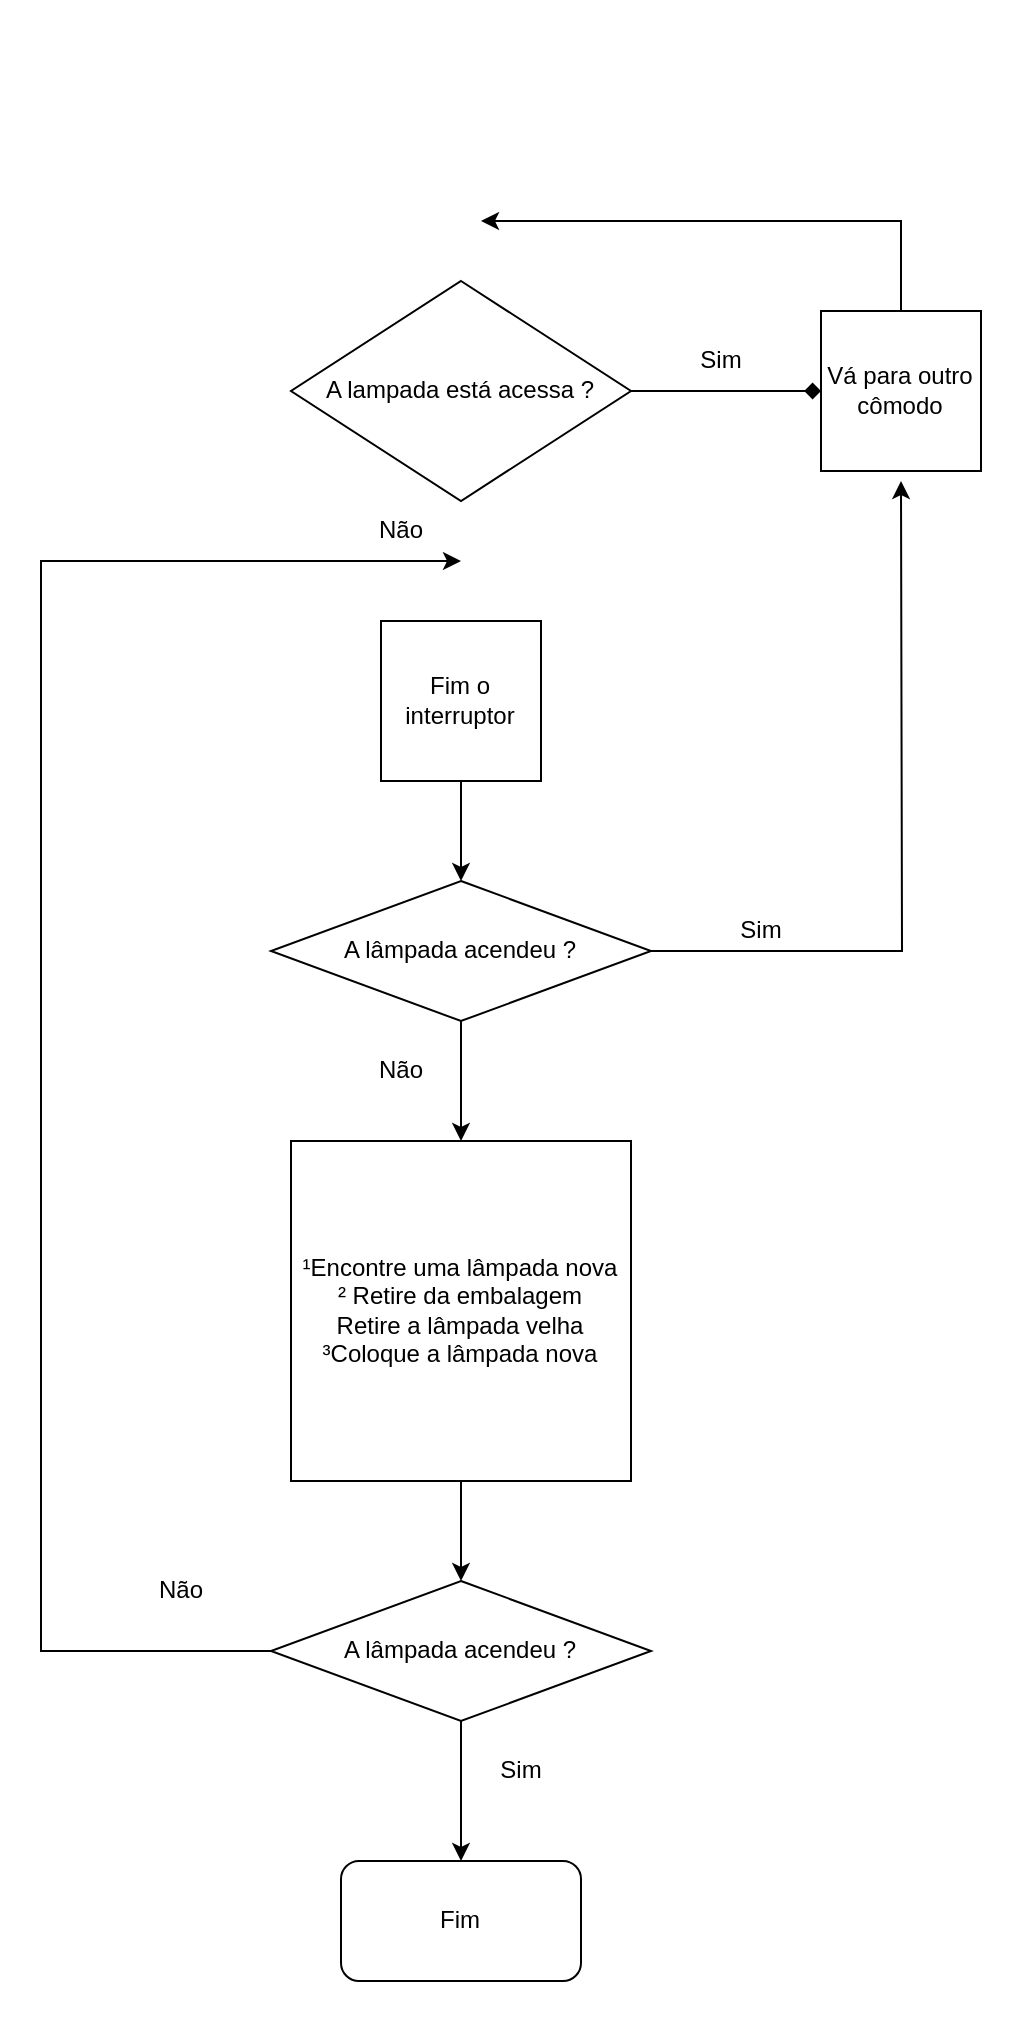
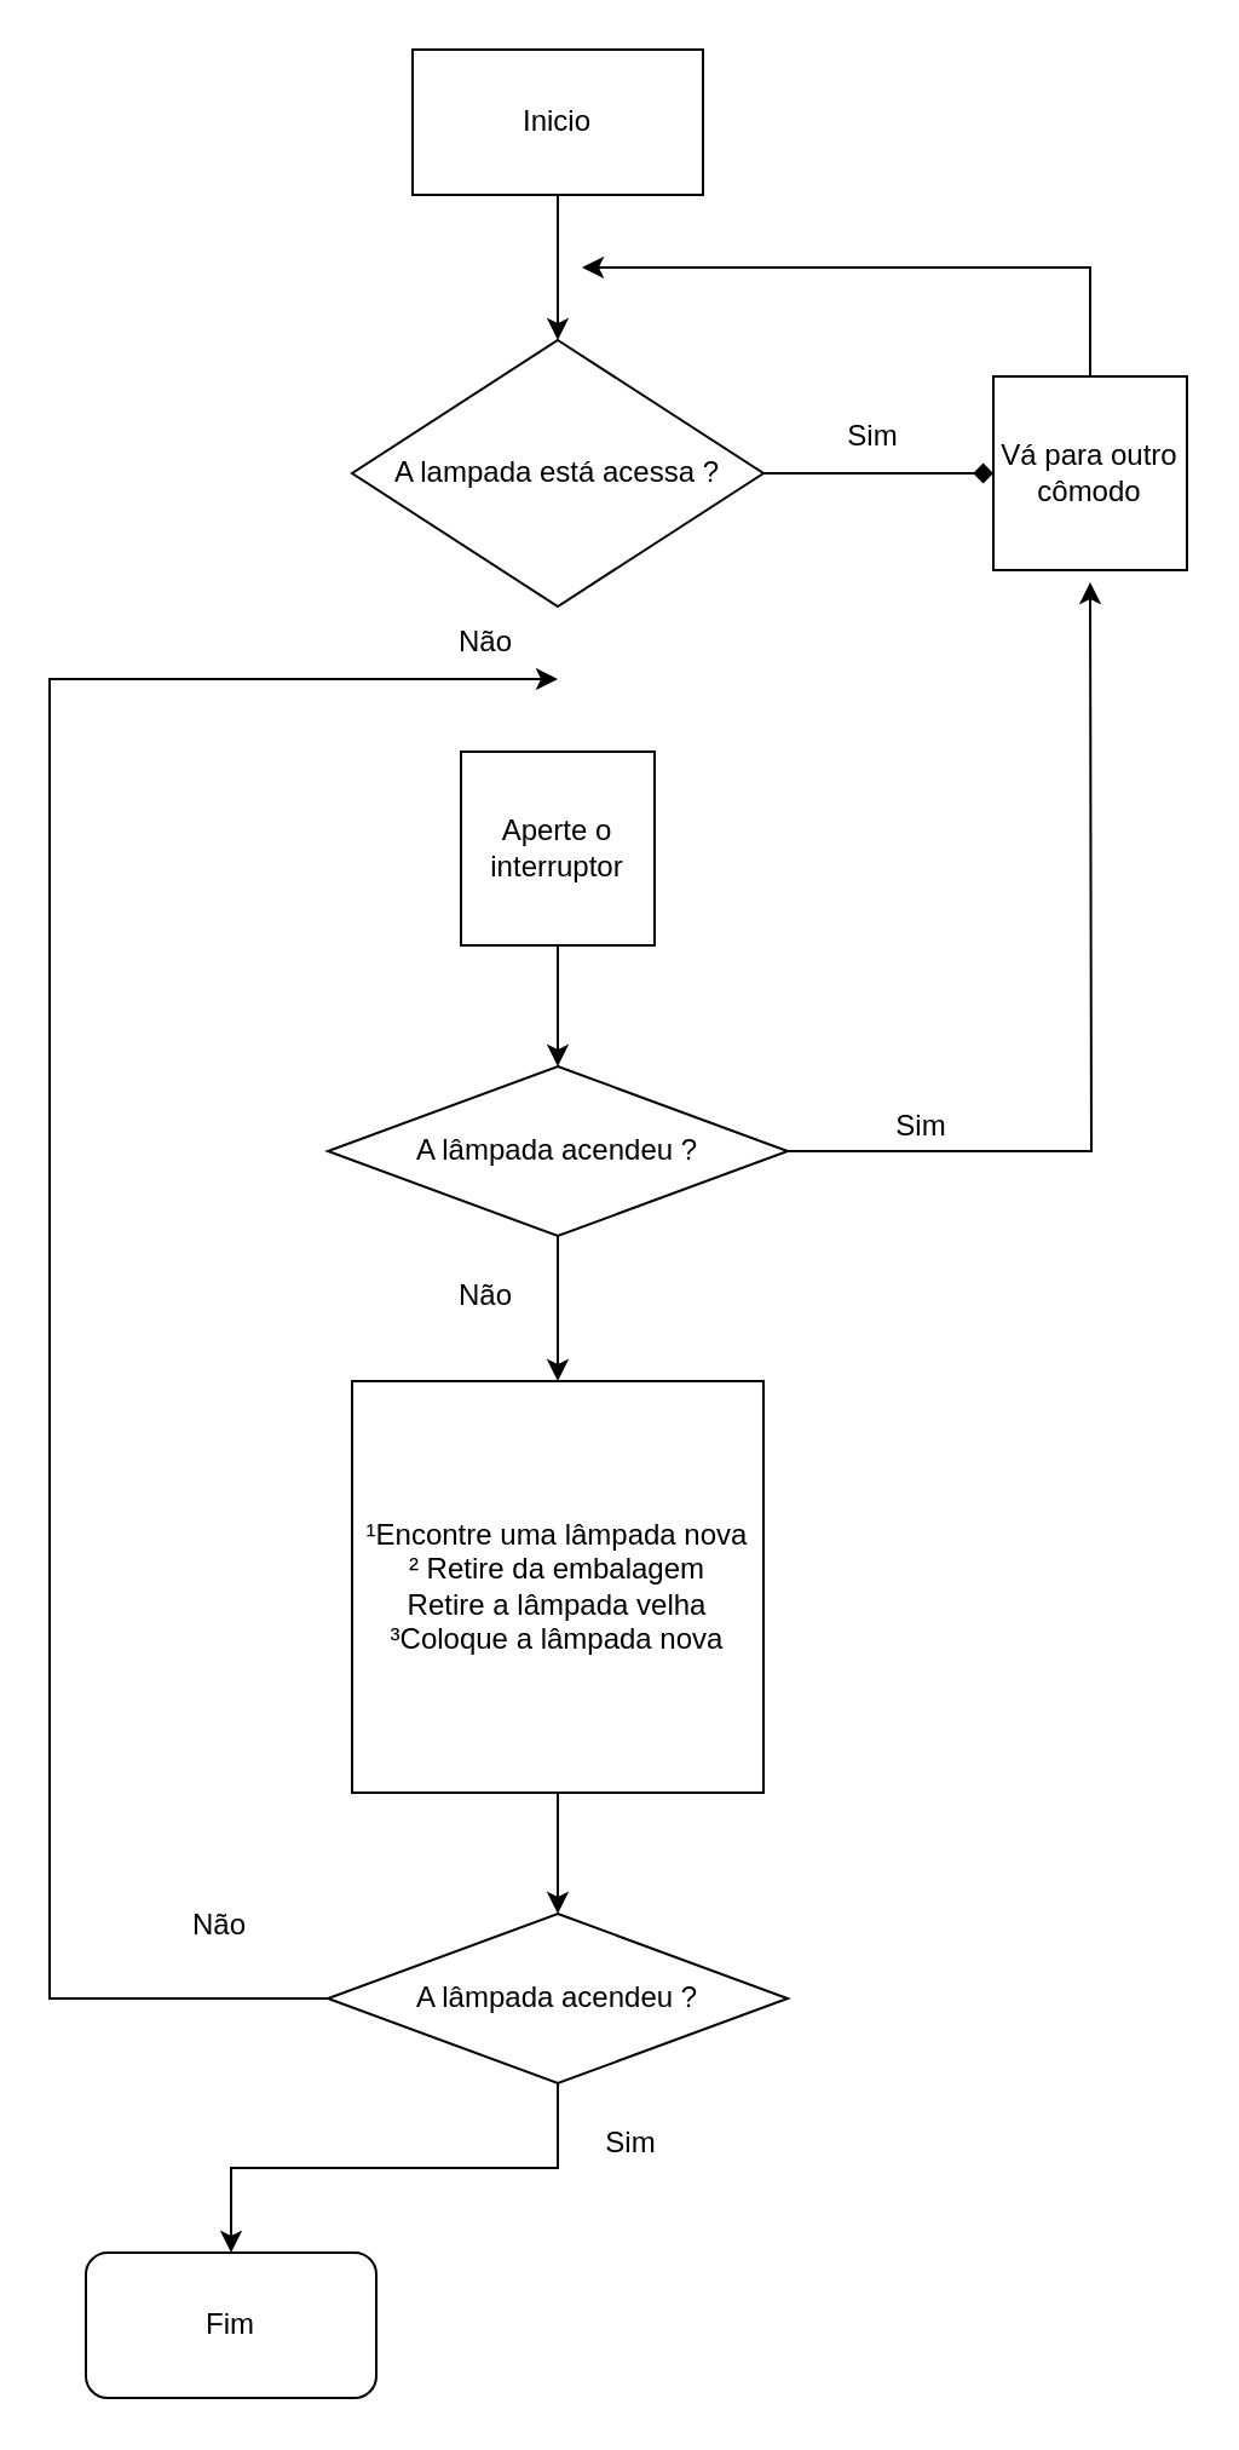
  <mxCell id="0" />
  <mxCell id="1" parent="0" />
+ <mxCell id="2" style="edgeStyle=orthogonalEdgeStyle;rounded=0;orthogonalLoop=1;jettySize=auto;html=1;exitX=0.5;exitY=1;exitDx=0;exitDy=0;entryX=0.5;entryY=0;entryDx=0;entryDy=0;" edge="1" parent="1" source="3" target="5"><mxGeometry relative="1" as="geometry" /></mxCell>
+ <mxCell id="3" value="Inicio" style="whiteSpace=wrap;html=1;" vertex="1" parent="1"><mxGeometry x="170" width="120" height="60" as="geometry" y="20" /></mxCell>
  <mxCell id="4" style="edgeStyle=orthogonalEdgeStyle;rounded=0;orthogonalLoop=1;jettySize=auto;html=1;exitX=1;exitY=0.5;exitDx=0;exitDy=0;endArrow=diamond;" edge="1" parent="1" source="5" target="7"><mxGeometry relative="1" as="geometry" /></mxCell>
  <mxCell id="5" value="A lampada está acessa ?" style="rhombus;whiteSpace=wrap;html=1;" vertex="1" parent="1"><mxGeometry x="145" y="140" width="170" height="110" as="geometry" /></mxCell>
  <mxCell id="6" value="" style="edgeStyle=orthogonalEdgeStyle;rounded=0;orthogonalLoop=1;jettySize=auto;html=1;" edge="1" parent="1" source="7"><mxGeometry relative="1" as="geometry"><mxPoint x="240" y="110" as="targetPoint" /><Array as="points"><mxPoint x="450" y="110" /><mxPoint x="240" y="110" /></Array></mxGeometry></mxCell>
  <mxCell id="7" value="Vá para outro cômodo" style="whiteSpace=wrap;html=1;aspect=fixed;" vertex="1" parent="1"><mxGeometry x="410" y="155" width="80" height="80" as="geometry" /></mxCell>
  <mxCell id="8" value="Sim" style="text;html=1;align=center;verticalAlign=middle;resizable=0;points=[];autosize=1;strokeColor=none;fillColor=none;" vertex="1" parent="1"><mxGeometry x="340" y="165" width="40" height="30" as="geometry" /></mxCell>
  <mxCell id="9" value="Não" style="text;html=1;align=center;verticalAlign=middle;resizable=0;points=[];autosize=1;strokeColor=none;fillColor=none;" vertex="1" parent="1"><mxGeometry x="180" y="250" width="40" height="30" as="geometry" /></mxCell>
  <mxCell id="10" value="" style="edgeStyle=orthogonalEdgeStyle;rounded=0;orthogonalLoop=1;jettySize=auto;html=1;" edge="1" parent="1" source="11" target="13"><mxGeometry relative="1" as="geometry" /></mxCell>
- <mxCell id="11" value="Fim o interruptor" style="whiteSpace=wrap;html=1;aspect=fixed;" vertex="1" parent="1"><mxGeometry x="190" y="310" width="80" height="80" as="geometry" /></mxCell>
+ <mxCell id="11" value="Aperte o interruptor" style="whiteSpace=wrap;html=1;aspect=fixed;" vertex="1" parent="1"><mxGeometry x="190" y="310" width="80" height="80" as="geometry" /></mxCell>
  <mxCell id="12" value="" style="edgeStyle=orthogonalEdgeStyle;rounded=0;orthogonalLoop=1;jettySize=auto;html=1;" edge="1" parent="1" source="13"><mxGeometry relative="1" as="geometry"><mxPoint x="450" y="240" as="targetPoint" /></mxGeometry></mxCell>
  <mxCell id="13" value="A lâmpada acendeu ?" style="rhombus;whiteSpace=wrap;html=1;" vertex="1" parent="1"><mxGeometry x="135" y="440" width="190" height="70" as="geometry" /></mxCell>
  <mxCell id="14" value="Sim" style="text;html=1;align=center;verticalAlign=middle;resizable=0;points=[];autosize=1;strokeColor=none;fillColor=none;" vertex="1" parent="1"><mxGeometry x="360" y="450" width="40" height="30" as="geometry" /></mxCell>
  <mxCell id="15" value="Não" style="text;html=1;align=center;verticalAlign=middle;resizable=0;points=[];autosize=1;strokeColor=none;fillColor=none;" vertex="1" parent="1"><mxGeometry x="180" y="520" width="40" height="30" as="geometry" /></mxCell>
  <mxCell id="16" value="" style="edgeStyle=orthogonalEdgeStyle;rounded=0;orthogonalLoop=1;jettySize=auto;html=1;" edge="1" parent="1" source="17" target="19"><mxGeometry relative="1" as="geometry" /></mxCell>
  <mxCell id="17" value="&lt;div&gt;¹Encontre uma lâmpada nova&lt;/div&gt;&lt;div&gt;² Retire da embalagem&lt;/div&gt;&lt;div&gt;Retire a lâmpada velha&lt;/div&gt;&lt;div&gt;³Coloque a lâmpada nova&lt;br&gt;&lt;/div&gt;" style="whiteSpace=wrap;html=1;aspect=fixed;" vertex="1" parent="1"><mxGeometry x="145" y="570" width="170" height="170" as="geometry" /></mxCell>
  <mxCell id="18" value="" style="edgeStyle=orthogonalEdgeStyle;rounded=0;orthogonalLoop=1;jettySize=auto;html=1;" edge="1" parent="1" source="19" target="22"><mxGeometry relative="1" as="geometry" /></mxCell>
  <mxCell id="19" value="A lâmpada acendeu ?" style="rhombus;whiteSpace=wrap;html=1;" vertex="1" parent="1"><mxGeometry x="135" y="790" width="190" height="70" as="geometry" /></mxCell>
  <mxCell id="20" value="Sim" style="text;html=1;align=center;verticalAlign=middle;resizable=0;points=[];autosize=1;strokeColor=none;fillColor=none;" vertex="1" parent="1"><mxGeometry x="240" y="870" width="40" height="30" as="geometry" /></mxCell>
  <mxCell id="21" value="Não" style="text;html=1;align=center;verticalAlign=middle;resizable=0;points=[];autosize=1;strokeColor=none;fillColor=none;" vertex="1" parent="1"><mxGeometry x="70" y="780" width="40" height="30" as="geometry" /></mxCell>
- <mxCell id="22" value="Fim" style="rounded=1;whiteSpace=wrap;html=1;" vertex="1" parent="1"><mxGeometry x="170" y="930" width="120" height="60" as="geometry" /></mxCell>
+ <mxCell id="22" value="Fim" style="rounded=1;whiteSpace=wrap;html=1;" vertex="1" parent="1"><mxGeometry x="35" y="930" width="120" height="60" as="geometry" /></mxCell>
  <mxCell id="23" value="" style="endArrow=classic;html=1;rounded=0;exitX=0;exitY=0.5;exitDx=0;exitDy=0;" edge="1" parent="1" source="19"><mxGeometry width="50" height="50" relative="1" as="geometry"><mxPoint x="40" y="420" as="sourcePoint" /><mxPoint x="230" y="280" as="targetPoint" /><Array as="points"><mxPoint x="20" y="825" /><mxPoint x="20" y="540" /><mxPoint x="20" y="280" /></Array></mxGeometry></mxCell>
  <mxCell id="24" value="" style="endArrow=classic;html=1;rounded=0;exitX=0.5;exitY=1;exitDx=0;exitDy=0;entryX=0.5;entryY=0;entryDx=0;entryDy=0;" edge="1" parent="1" source="13" target="17"><mxGeometry width="50" height="50" relative="1" as="geometry"><mxPoint x="180" y="730" as="sourcePoint" /><mxPoint x="230" y="680" as="targetPoint" /></mxGeometry></mxCell>
